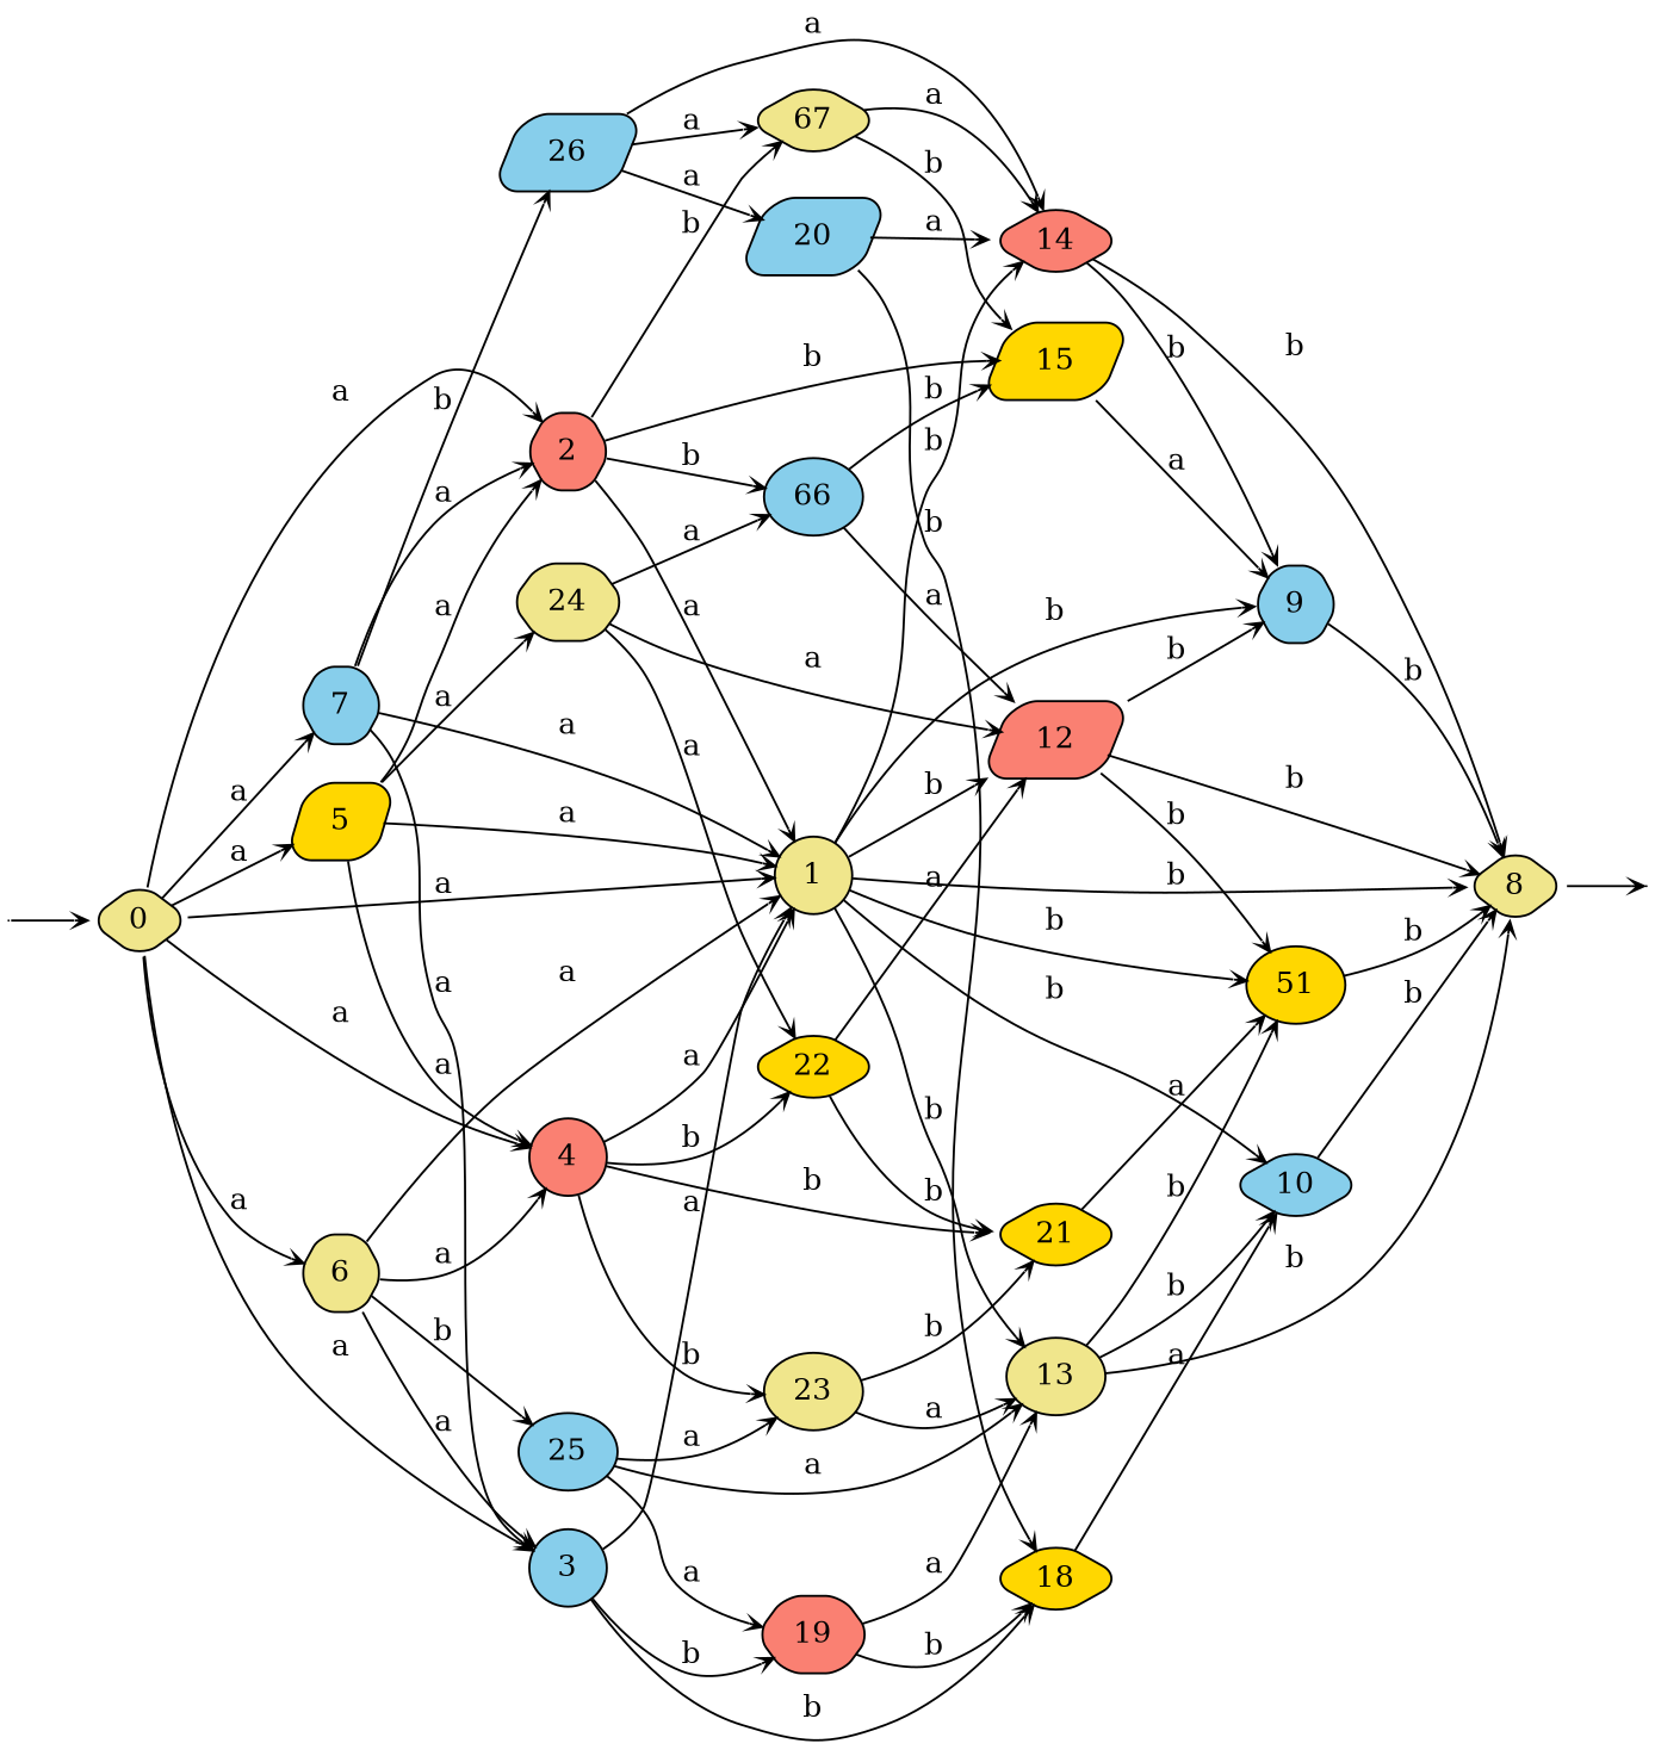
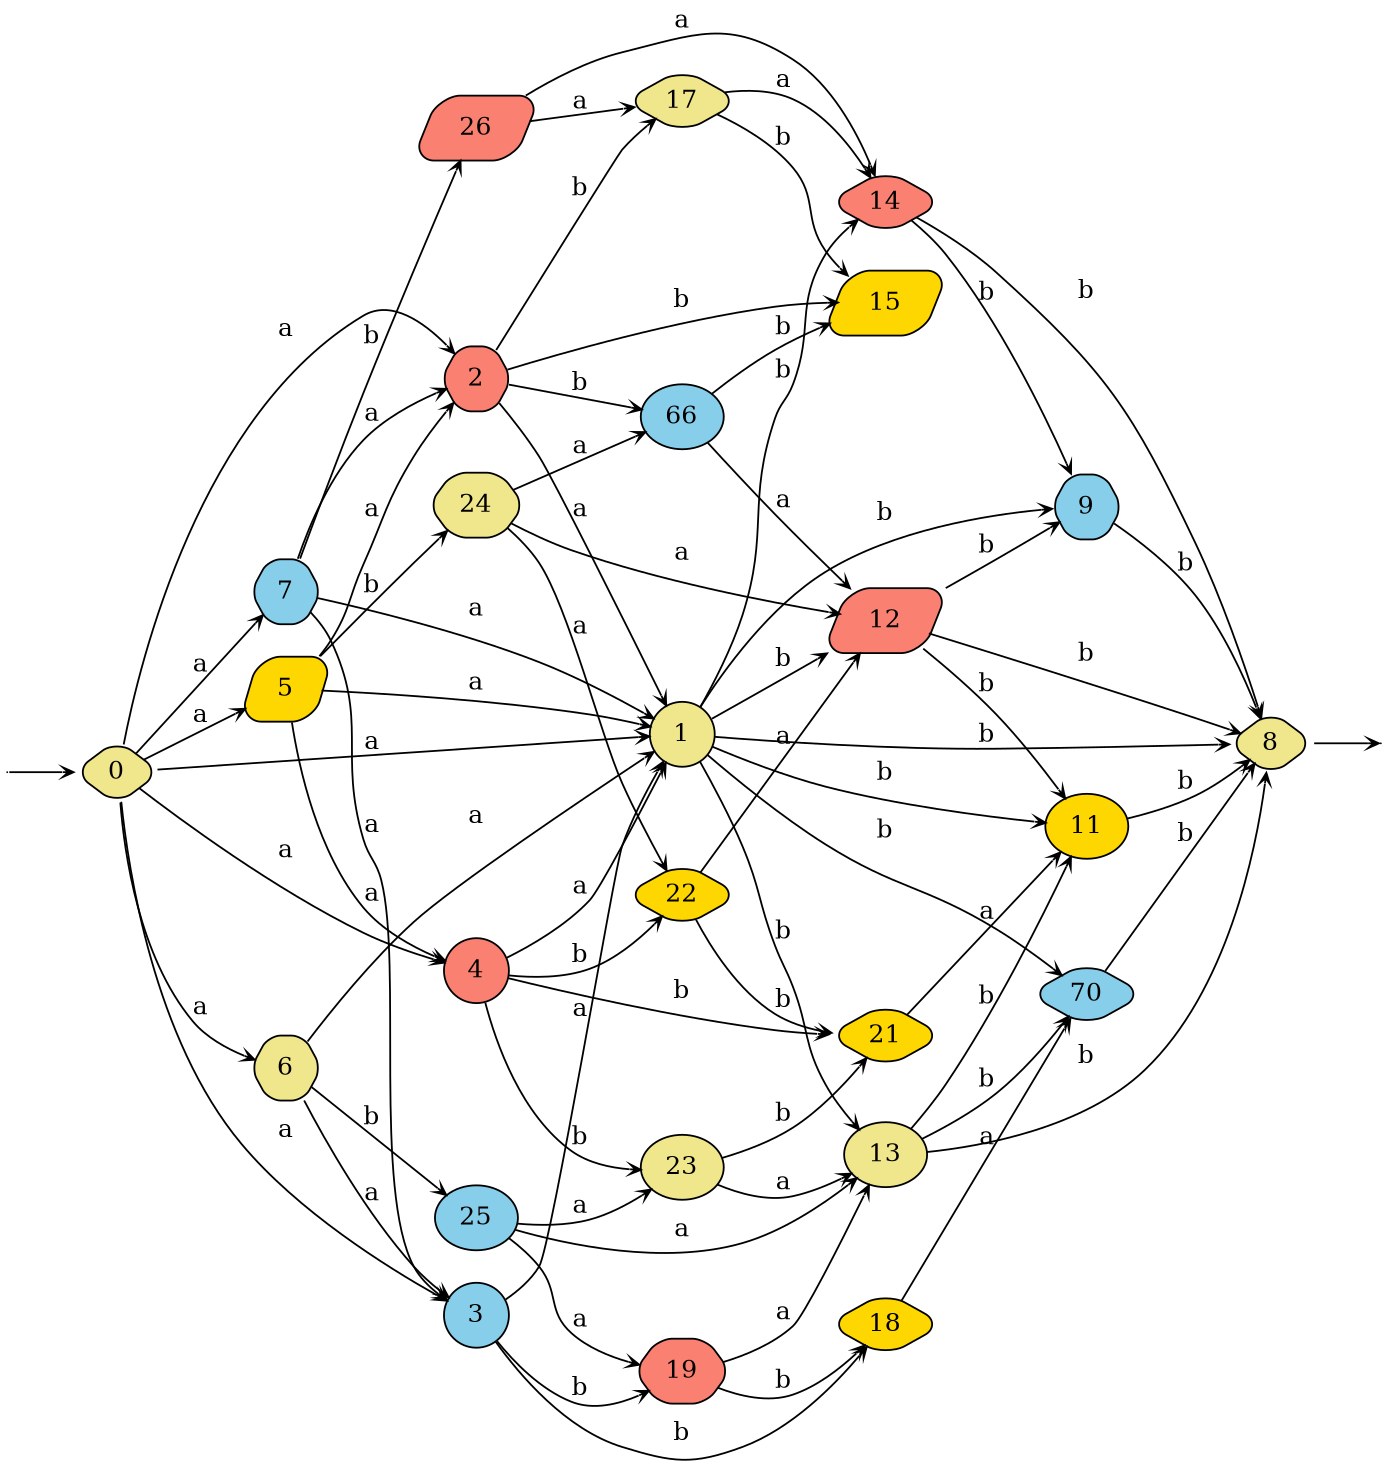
  digraph {
    rankdir=LR
    vcsn_context="[ab]? → ℚ"
    node [fillcolor=gold shape=diamond style="rounded,filled"]
    edge [arrowhead=vee arrowsize=.6]
    I0 [shape=point style=filled width=0]
    F8 [shape=point style=filled width=0]
    0 [fillcolor=khaki width=0.5]
    1 [fillcolor=khaki shape=ellipse width=0.5]
    2 [fillcolor=salmon shape=hexagon width=0.5]
    3 [fillcolor=skyblue shape=ellipse width=0.5]
    4 [fillcolor=salmon shape=ellipse width=0.5]
    5 [shape=parallelogram width=0.5]
    6 [fillcolor=khaki shape=hexagon width=0.5]
    7 [fillcolor=skyblue shape=hexagon width=0.5]
    8 [fillcolor=khaki width=0.5]
    9 [fillcolor=skyblue shape=hexagon width=0.5]
-   10 [fillcolor=skyblue width=0.5]
-   11 [shape=ellipse width=0.5 label=51]
+   10 [fillcolor=skyblue width=0.5 label=70]
+   11 [shape=ellipse width=0.5]
    12 [fillcolor=salmon shape=parallelogram width=0.5]
    13 [fillcolor=khaki shape=ellipse width=0.5]
    14 [fillcolor=salmon width=0.5]
    15 [shape=parallelogram width=0.5]
    n19 [fillcolor=skyblue label=66 shape=ellipse width=0.5]
-   17 [fillcolor=khaki width=0.5 label=67]
+   17 [fillcolor=khaki width=0.5]
    18 [width=0.5]
    19 [fillcolor=salmon shape=hexagon width=0.5]
-   20 [fillcolor=skyblue shape=parallelogram width=0.5]
    21 [width=0.5]
    22 [width=0.5]
    23 [fillcolor=khaki shape=ellipse width=0.5]
    24 [fillcolor=khaki shape=hexagon width=0.5]
    25 [fillcolor=skyblue shape=ellipse width=0.5]
-   26 [fillcolor=skyblue shape=parallelogram width=0.5]
+   26 [fillcolor=salmon shape=parallelogram width=0.5]
    subgraph sub_1 {
      I0
      F8
    }
    subgraph sub_2 {
      0
      1
      2
      3
      4
      5
      6
      7
      8
      9
      10
      11
      12
      13
      14
      15
      n19
      17
      18
      19
-     20
      21
      22
      23
      24
      25
      26
    }
    I0 -> 0
    0 -> 1 [label=a]
    0 -> 2 [label=a]
    0 -> 3 [label=a]
    0 -> 4 [label=a]
    0 -> 5 [label=a]
    0 -> 6 [label=a]
    0 -> 7 [label=a]
    1 -> 8 [label=b]
    1 -> 9 [label=b]
    1 -> 10 [label=b]
    1 -> 11 [label=b]
    1 -> 12 [label=b]
    1 -> 13 [label=b]
    1 -> 14 [label=b]
    2 -> 1 [label=a]
    2 -> 15 [label=b]
    2 -> n19 [label=b]
    2 -> 17 [label=b]
    3 -> 1 [label=a]
    3 -> 18 [label=b]
    3 -> 19 [label=b]
    4 -> 1 [label=a]
    4 -> 21 [label=b]
    4 -> 22 [label=b]
    4 -> 23 [label=b]
    5 -> 1 [label=a]
    5 -> 2 [label=a]
    5 -> 4 [label=a]
-   5 -> 24 [label=a]
+   5 -> 24 [label=b]
    6 -> 1 [label=a]
    6 -> 3 [label=a]
-   6 -> 4 [label=a]
    6 -> 25 [label=b]
    7 -> 1 [label=a]
    7 -> 2 [label=a]
    7 -> 3 [label=a]
    7 -> 26 [label=b]
    8 -> F8
    9 -> 8 [label=b]
    10 -> 8 [label=b]
    11 -> 8 [label=b]
    12 -> 8 [label=b]
    12 -> 9 [label=b]
    12 -> 11 [label=b]
    13 -> 8 [label=b]
    13 -> 10 [label=b]
    13 -> 11 [label=b]
    14 -> 8 [label=b]
    14 -> 9 [label=b]
-   15 -> 9 [label=a]
    n19 -> 12 [label=a]
    n19 -> 15 [label=b]
    17 -> 14 [label=a]
    17 -> 15 [label=b]
    18 -> 10 [label=a]
    19 -> 13 [label=a]
    19 -> 18 [label=b]
-   20 -> 14 [label=a]
-   20 -> 18 [label=b]
    21 -> 11 [label=a]
    22 -> 12 [label=a]
    22 -> 21 [label=b]
    23 -> 13 [label=a]
    23 -> 21 [label=b]
    24 -> 12 [label=a]
    24 -> n19 [label=a]
    24 -> 22 [label=a]
    25 -> 13 [label=a]
    25 -> 19 [label=a]
    25 -> 23 [label=a]
    26 -> 14 [label=a]
    26 -> 17 [label=a]
-   26 -> 20 [label=a]
  }
